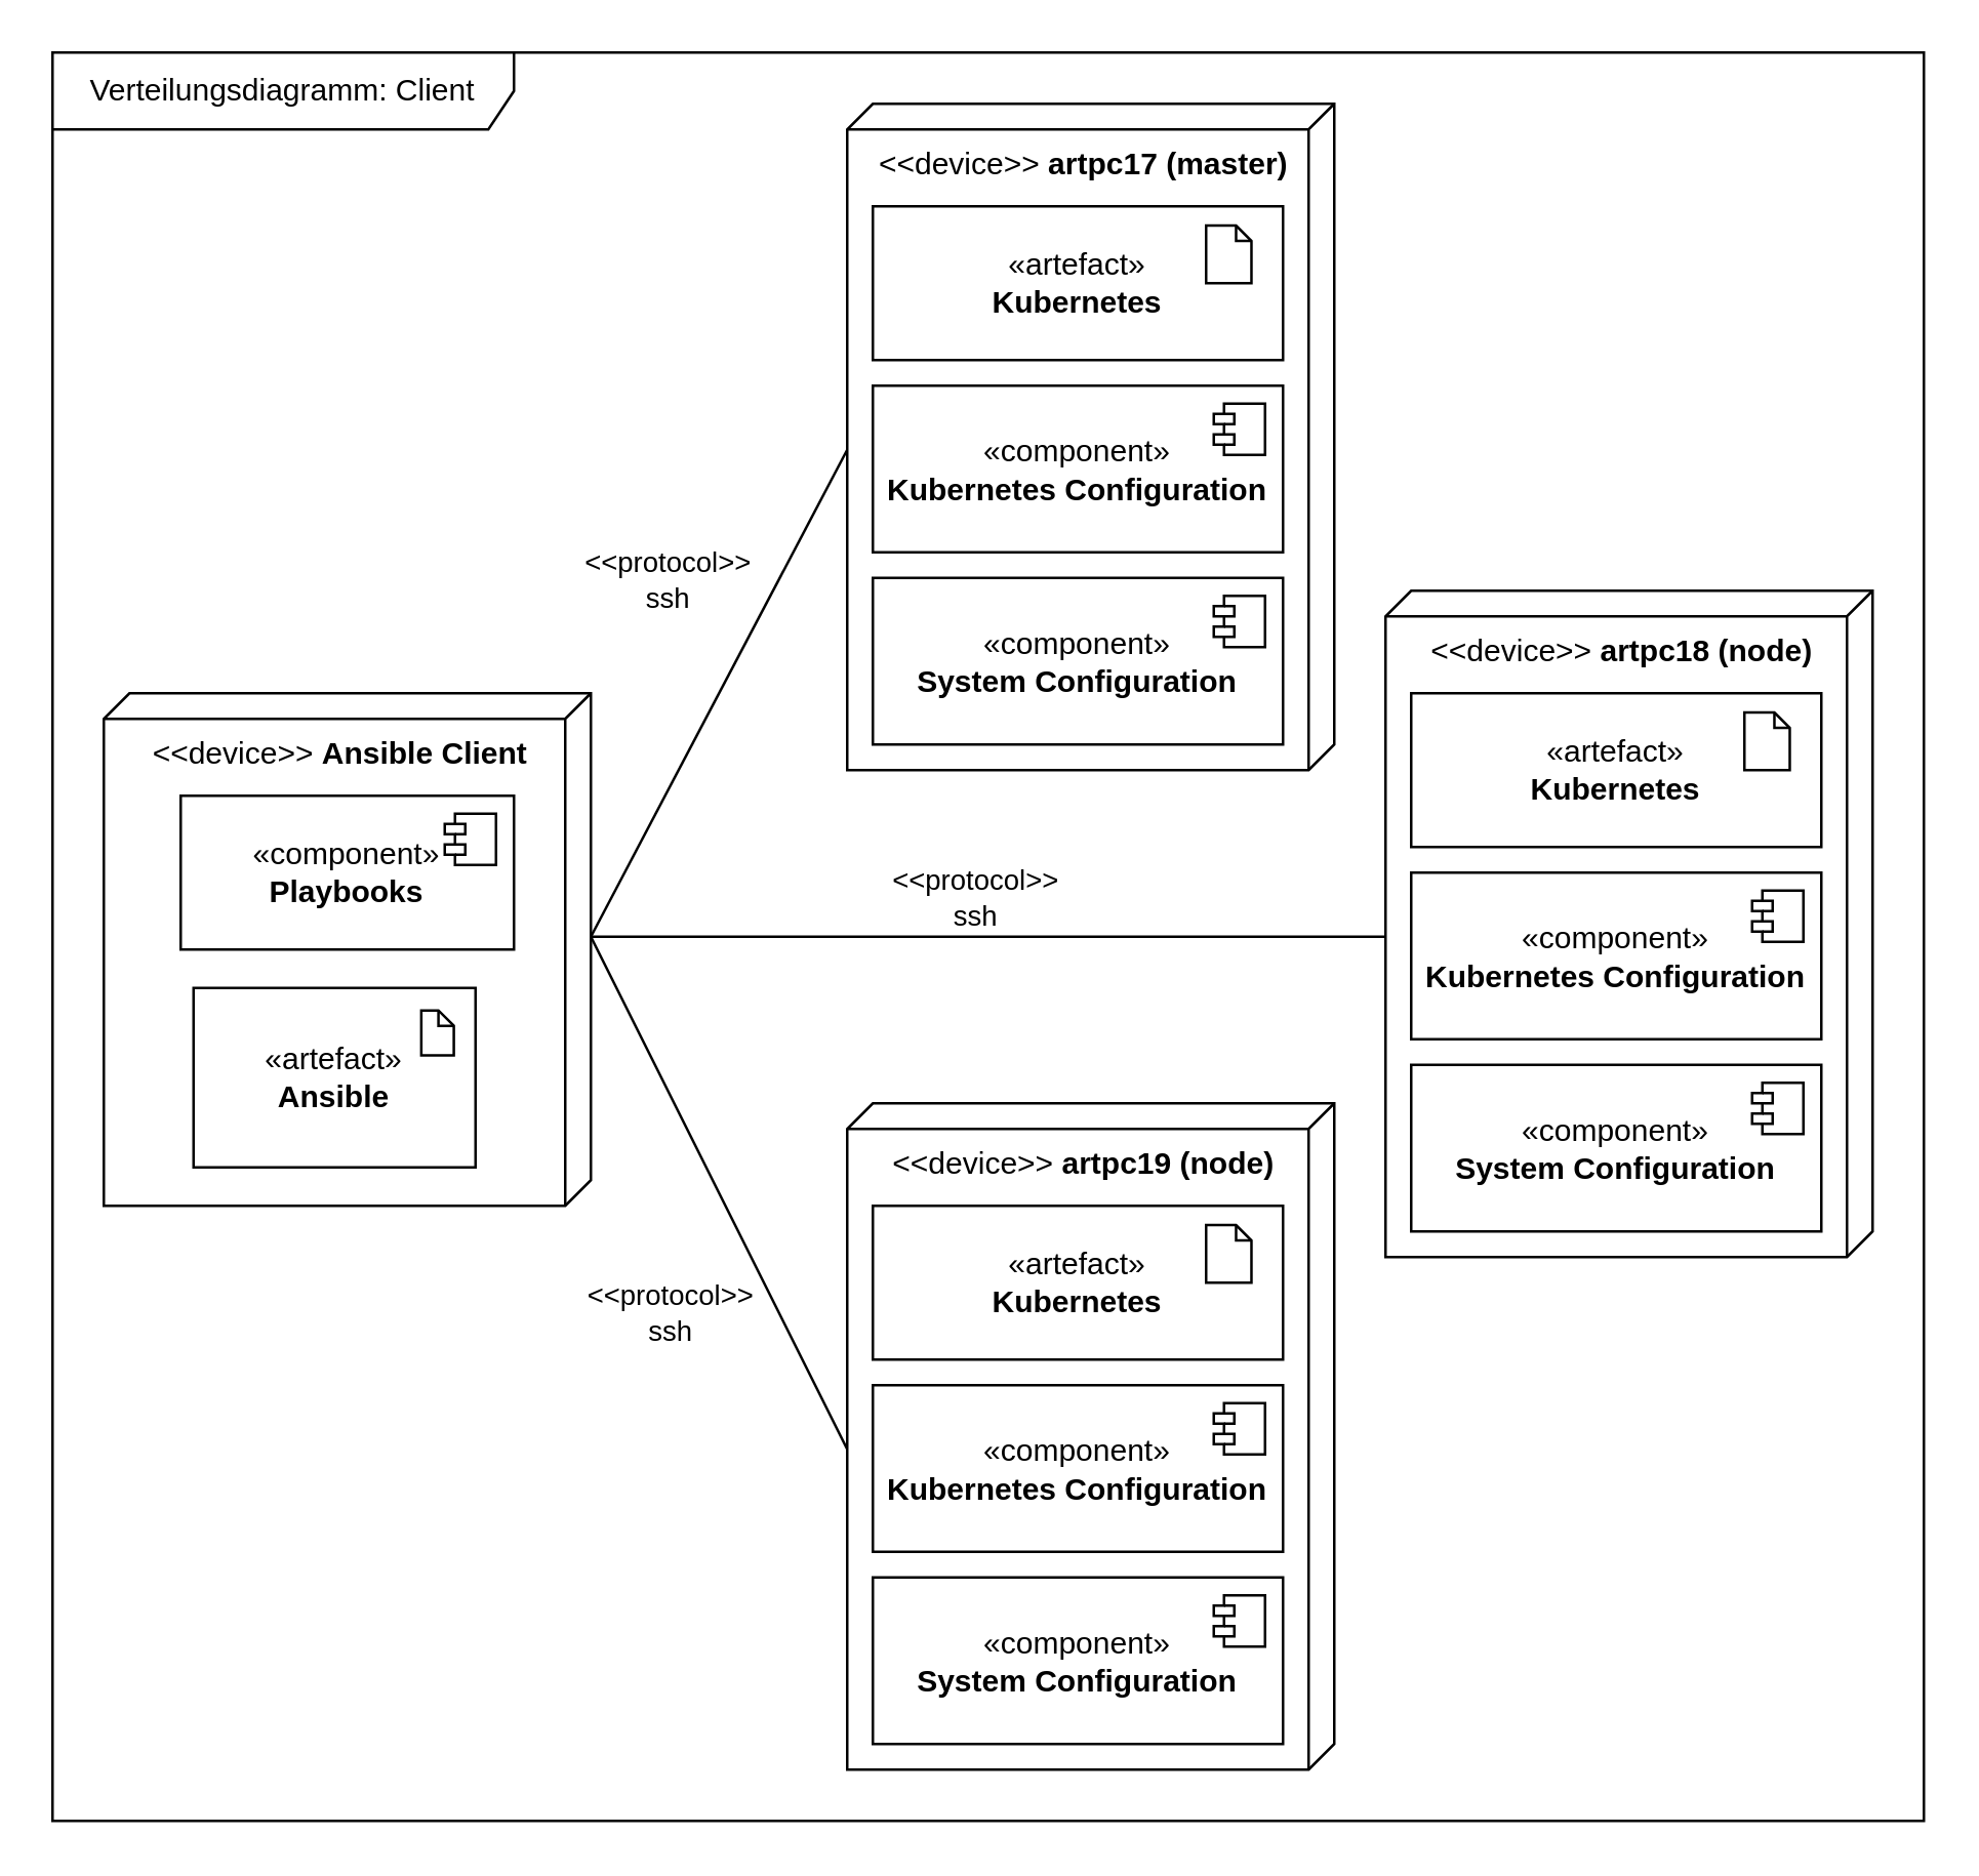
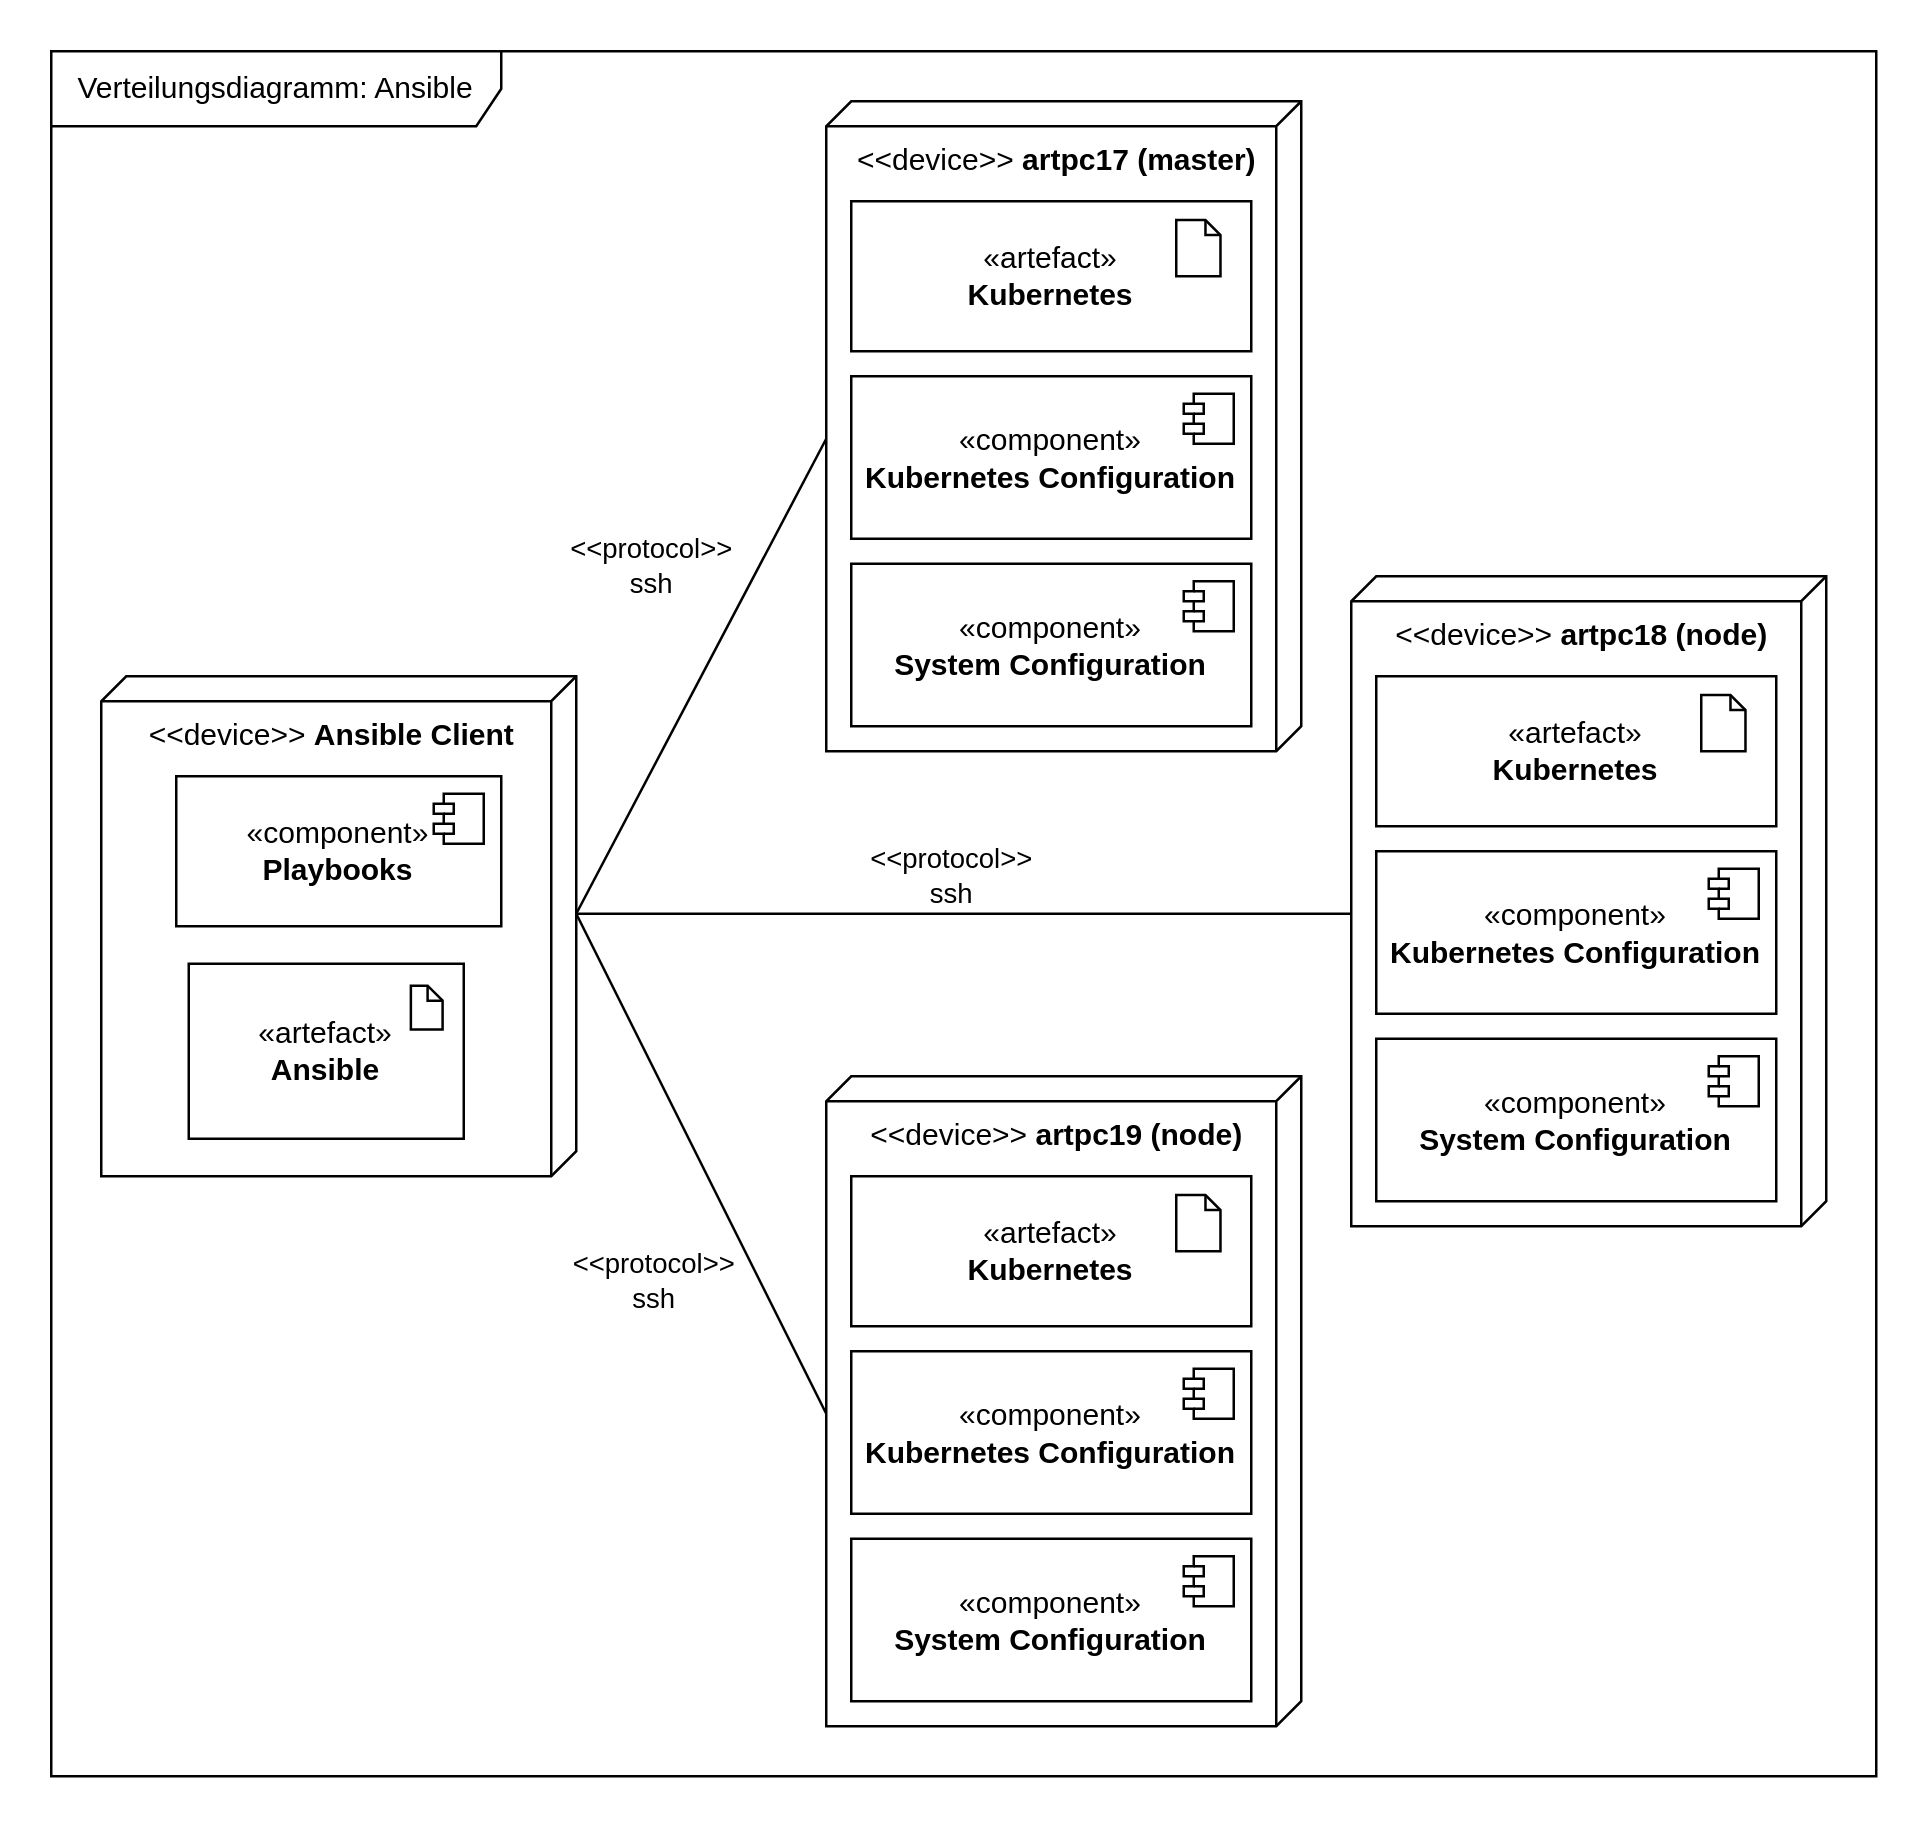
  <mxCell id="0" />
  <mxCell id="1" parent="0" />
  <mxCell id="2" style="rounded=0;orthogonalLoop=1;jettySize=auto;html=1;exitX=0;exitY=0;exitDx=95;exitDy=0;exitPerimeter=0;entryX=0;entryY=0;entryDx=135;entryDy=190;entryPerimeter=0;endArrow=none;endFill=0;" parent="1" target="8" edge="1" source="34"><mxGeometry relative="1" as="geometry"><mxPoint x="230" y="315" as="sourcePoint" /></mxGeometry></mxCell>
  <mxCell id="3" value="&amp;lt;&amp;lt;protocol&amp;gt;&amp;gt;&lt;br&gt;ssh" style="edgeLabel;html=1;align=center;verticalAlign=middle;resizable=0;points=[];" parent="2" vertex="1" connectable="0"><mxGeometry x="0.06" y="4" relative="1" as="geometry"><mxPoint x="-26" y="42" as="offset" /></mxGeometry></mxCell>
  <mxCell id="4" value="&amp;lt;&amp;lt;protocol&amp;gt;&amp;gt;&lt;br&gt;ssh" style="rounded=0;orthogonalLoop=1;jettySize=auto;html=1;exitX=0;exitY=0;exitDx=95;exitDy=0;exitPerimeter=0;entryX=0;entryY=0;entryDx=135;entryDy=190;entryPerimeter=0;endArrow=none;endFill=0;" parent="1" target="17" edge="1" source="34"><mxGeometry x="-0.032" y="15" relative="1" as="geometry"><mxPoint x="230" y="315" as="sourcePoint" /><mxPoint x="410" y="310" as="targetPoint" /><mxPoint as="offset" /></mxGeometry></mxCell>
  <mxCell id="5" style="rounded=0;orthogonalLoop=1;jettySize=auto;html=1;exitX=0;exitY=0;exitDx=95;exitDy=0;exitPerimeter=0;entryX=0;entryY=0;entryDx=135;entryDy=190;entryPerimeter=0;endArrow=none;endFill=0;" parent="1" target="26" edge="1" source="34"><mxGeometry relative="1" as="geometry"><mxPoint x="230" y="315" as="sourcePoint" /><mxPoint x="410" y="130" as="targetPoint" /></mxGeometry></mxCell>
  <mxCell id="6" value="&amp;lt;&amp;lt;protocol&amp;gt;&amp;gt;&lt;br&gt;ssh" style="edgeLabel;html=1;align=center;verticalAlign=middle;resizable=0;points=[];" parent="5" vertex="1" connectable="0"><mxGeometry x="0.134" relative="1" as="geometry"><mxPoint x="-27" y="-32" as="offset" /></mxGeometry></mxCell>
  <mxCell id="7" value="" style="group" parent="1" vertex="1" connectable="0"><mxGeometry x="330" y="430" width="190" height="260" as="geometry" /></mxCell>
  <mxCell id="8" value="&amp;lt;&amp;lt;device&amp;gt;&amp;gt; &lt;b&gt;artpc19 (node)&lt;/b&gt;" style="verticalAlign=top;align=center;shape=cube;size=10;direction=south;html=1;boundedLbl=1;spacingLeft=5;whiteSpace=wrap;" parent="7" vertex="1"><mxGeometry width="190" height="260" as="geometry" /></mxCell>
  <mxCell id="9" value="«component»&lt;br&gt;&lt;b&gt;System Configuration&lt;/b&gt;" style="html=1;dropTarget=0;whiteSpace=wrap;" parent="7" vertex="1"><mxGeometry x="10" y="185" width="160" height="65" as="geometry" /></mxCell>
  <mxCell id="10" value="" style="shape=module;jettyWidth=8;jettyHeight=4;" parent="9" vertex="1"><mxGeometry x="1" width="20" height="20" relative="1" as="geometry"><mxPoint x="-27" y="7" as="offset" /></mxGeometry></mxCell>
  <mxCell id="11" value="«component»&lt;br&gt;&lt;b&gt;Kubernetes Configuration&lt;/b&gt;" style="html=1;dropTarget=0;whiteSpace=wrap;" parent="7" vertex="1"><mxGeometry x="10" y="110" width="160" height="65" as="geometry" /></mxCell>
  <mxCell id="12" value="" style="shape=module;jettyWidth=8;jettyHeight=4;" parent="11" vertex="1"><mxGeometry x="1" width="20" height="20" relative="1" as="geometry"><mxPoint x="-27" y="7" as="offset" /></mxGeometry></mxCell>
  <mxCell id="13" value="" style="group" parent="7" vertex="1" connectable="0"><mxGeometry x="10" y="40" width="160" height="60" as="geometry" /></mxCell>
  <mxCell id="14" value="«artefact»&lt;br&gt;&lt;b&gt;Kubernetes&lt;/b&gt;" style="html=1;dropTarget=0;whiteSpace=wrap;" parent="13" vertex="1"><mxGeometry width="160" height="60" as="geometry" /></mxCell>
  <mxCell id="15" value="" style="shape=note2;boundedLbl=1;whiteSpace=wrap;html=1;size=6;verticalAlign=top;align=left;spacingLeft=5;" parent="13" vertex="1"><mxGeometry x="130" y="7.5" width="17.69" height="22.5" as="geometry" /></mxCell>
  <mxCell id="16" value="" style="group" parent="1" vertex="1" connectable="0"><mxGeometry x="540" y="230" width="190" height="260" as="geometry" /></mxCell>
  <mxCell id="17" value="&amp;lt;&amp;lt;device&amp;gt;&amp;gt; &lt;b&gt;artpc18 (node)&lt;/b&gt;" style="verticalAlign=top;align=center;shape=cube;size=10;direction=south;html=1;boundedLbl=1;spacingLeft=5;whiteSpace=wrap;" parent="16" vertex="1"><mxGeometry width="190" height="260" as="geometry" /></mxCell>
  <mxCell id="18" value="«component»&lt;br&gt;&lt;b&gt;System Configuration&lt;/b&gt;" style="html=1;dropTarget=0;whiteSpace=wrap;" parent="16" vertex="1"><mxGeometry x="10" y="185" width="160" height="65" as="geometry" /></mxCell>
  <mxCell id="19" value="" style="shape=module;jettyWidth=8;jettyHeight=4;" parent="18" vertex="1"><mxGeometry x="1" width="20" height="20" relative="1" as="geometry"><mxPoint x="-27" y="7" as="offset" /></mxGeometry></mxCell>
  <mxCell id="20" value="«component»&lt;br&gt;&lt;b&gt;Kubernetes Configuration&lt;/b&gt;" style="html=1;dropTarget=0;whiteSpace=wrap;" parent="16" vertex="1"><mxGeometry x="10" y="110" width="160" height="65" as="geometry" /></mxCell>
  <mxCell id="21" value="" style="shape=module;jettyWidth=8;jettyHeight=4;" parent="20" vertex="1"><mxGeometry x="1" width="20" height="20" relative="1" as="geometry"><mxPoint x="-27" y="7" as="offset" /></mxGeometry></mxCell>
  <mxCell id="22" value="" style="group" parent="16" vertex="1" connectable="0"><mxGeometry x="10" y="40" width="160" height="60" as="geometry" /></mxCell>
  <mxCell id="23" value="«artefact»&lt;br&gt;&lt;b&gt;Kubernetes&lt;/b&gt;" style="html=1;dropTarget=0;whiteSpace=wrap;" parent="22" vertex="1"><mxGeometry width="160" height="60" as="geometry" /></mxCell>
  <mxCell id="24" value="" style="shape=note2;boundedLbl=1;whiteSpace=wrap;html=1;size=6;verticalAlign=top;align=left;spacingLeft=5;" parent="22" vertex="1"><mxGeometry x="130" y="7.5" width="17.69" height="22.5" as="geometry" /></mxCell>
  <mxCell id="25" value="" style="group" parent="1" vertex="1" connectable="0"><mxGeometry x="330" y="40" width="190" height="260" as="geometry" /></mxCell>
  <mxCell id="26" value="&amp;lt;&amp;lt;device&amp;gt;&amp;gt; &lt;b&gt;artpc17 (master)&lt;/b&gt;" style="verticalAlign=top;align=center;shape=cube;size=10;direction=south;html=1;boundedLbl=1;spacingLeft=5;whiteSpace=wrap;" parent="25" vertex="1"><mxGeometry width="190" height="260" as="geometry" /></mxCell>
  <mxCell id="27" value="«component»&lt;br&gt;&lt;b&gt;System Configuration&lt;/b&gt;" style="html=1;dropTarget=0;whiteSpace=wrap;" parent="25" vertex="1"><mxGeometry x="10" y="185" width="160" height="65" as="geometry" /></mxCell>
  <mxCell id="28" value="" style="shape=module;jettyWidth=8;jettyHeight=4;" parent="27" vertex="1"><mxGeometry x="1" width="20" height="20" relative="1" as="geometry"><mxPoint x="-27" y="7" as="offset" /></mxGeometry></mxCell>
  <mxCell id="29" value="«component»&lt;br&gt;&lt;b&gt;Kubernetes Configuration&lt;/b&gt;" style="html=1;dropTarget=0;whiteSpace=wrap;" parent="25" vertex="1"><mxGeometry x="10" y="110" width="160" height="65" as="geometry" /></mxCell>
  <mxCell id="30" value="" style="shape=module;jettyWidth=8;jettyHeight=4;" parent="29" vertex="1"><mxGeometry x="1" width="20" height="20" relative="1" as="geometry"><mxPoint x="-27" y="7" as="offset" /></mxGeometry></mxCell>
  <mxCell id="31" value="" style="group" parent="25" vertex="1" connectable="0"><mxGeometry x="10" y="40" width="160" height="60" as="geometry" /></mxCell>
  <mxCell id="32" value="«artefact»&lt;br&gt;&lt;b&gt;Kubernetes&lt;/b&gt;" style="html=1;dropTarget=0;whiteSpace=wrap;" parent="31" vertex="1"><mxGeometry width="160" height="60" as="geometry" /></mxCell>
  <mxCell id="33" value="" style="shape=note2;boundedLbl=1;whiteSpace=wrap;html=1;size=6;verticalAlign=top;align=left;spacingLeft=5;" parent="31" vertex="1"><mxGeometry x="130" y="7.5" width="17.69" height="22.5" as="geometry" /></mxCell>
  <mxCell id="34" value="&amp;lt;&amp;lt;device&amp;gt;&amp;gt; &lt;b&gt;Ansible Client&lt;/b&gt;" style="verticalAlign=top;align=center;shape=cube;size=10;direction=south;html=1;boundedLbl=1;spacingLeft=5;whiteSpace=wrap;" parent="1" vertex="1"><mxGeometry x="40" y="270" width="190" height="200" as="geometry" /></mxCell>
  <mxCell id="35" value="«component»&lt;br&gt;&lt;b&gt;Playbooks&lt;/b&gt;" style="html=1;dropTarget=0;whiteSpace=wrap;" parent="1" vertex="1"><mxGeometry x="70" y="310" width="130" height="60" as="geometry" /></mxCell>
  <mxCell id="36" value="" style="shape=module;jettyWidth=8;jettyHeight=4;" parent="35" vertex="1"><mxGeometry x="1" width="20" height="20" relative="1" as="geometry"><mxPoint x="-27" y="7" as="offset" /></mxGeometry></mxCell>
  <mxCell id="37" value="" style="group" parent="1" vertex="1" connectable="0"><mxGeometry x="75" y="385" width="110" height="70" as="geometry" /></mxCell>
  <mxCell id="38" value="«artefact»&lt;br&gt;&lt;b&gt;Ansible&lt;/b&gt;" style="html=1;dropTarget=0;whiteSpace=wrap;" parent="37" vertex="1"><mxGeometry width="110" height="70" as="geometry" /></mxCell>
  <mxCell id="39" value="" style="shape=note2;boundedLbl=1;whiteSpace=wrap;html=1;size=6;verticalAlign=top;align=left;spacingLeft=5;" parent="37" vertex="1"><mxGeometry x="88.846" y="8.75" width="12.692" height="17.5" as="geometry" /></mxCell>
- <mxCell id="40" value="Verteilungsdiagramm: Client" style="shape=umlFrame;whiteSpace=wrap;html=1;pointerEvents=0;width=180;height=30;" parent="1" vertex="1"><mxGeometry x="20" y="20" width="730" height="690" as="geometry" /></mxCell>
+ <mxCell id="40" value="Verteilungsdiagramm: Ansible" style="shape=umlFrame;whiteSpace=wrap;html=1;pointerEvents=0;width=180;height=30;" parent="1" vertex="1"><mxGeometry x="20" y="20" width="730" height="690" as="geometry" /></mxCell>
